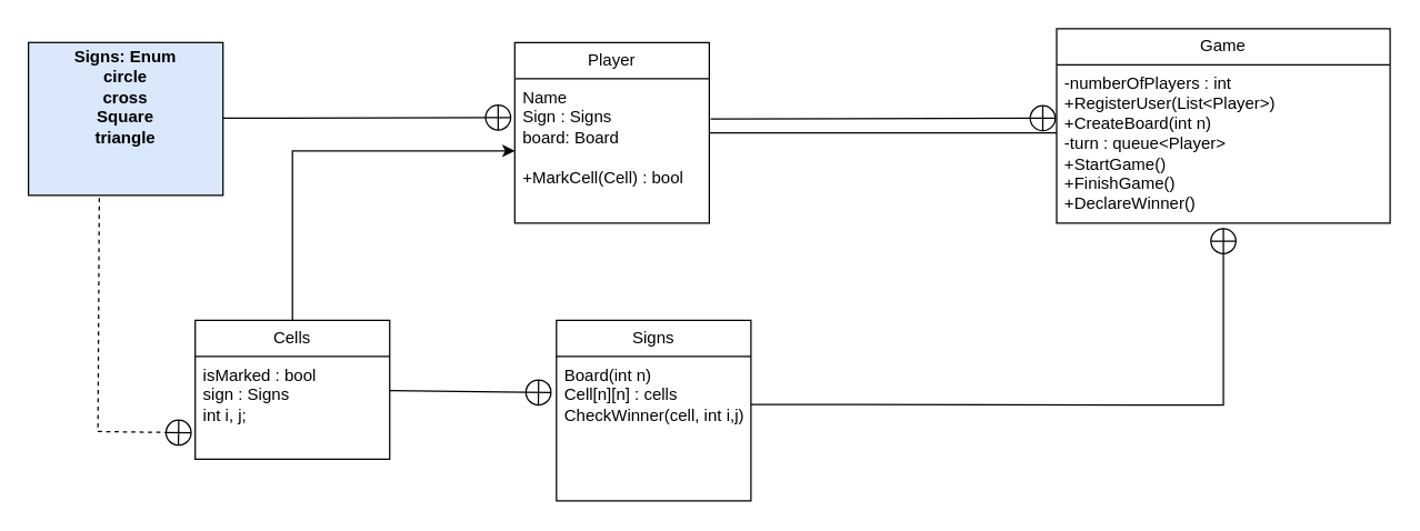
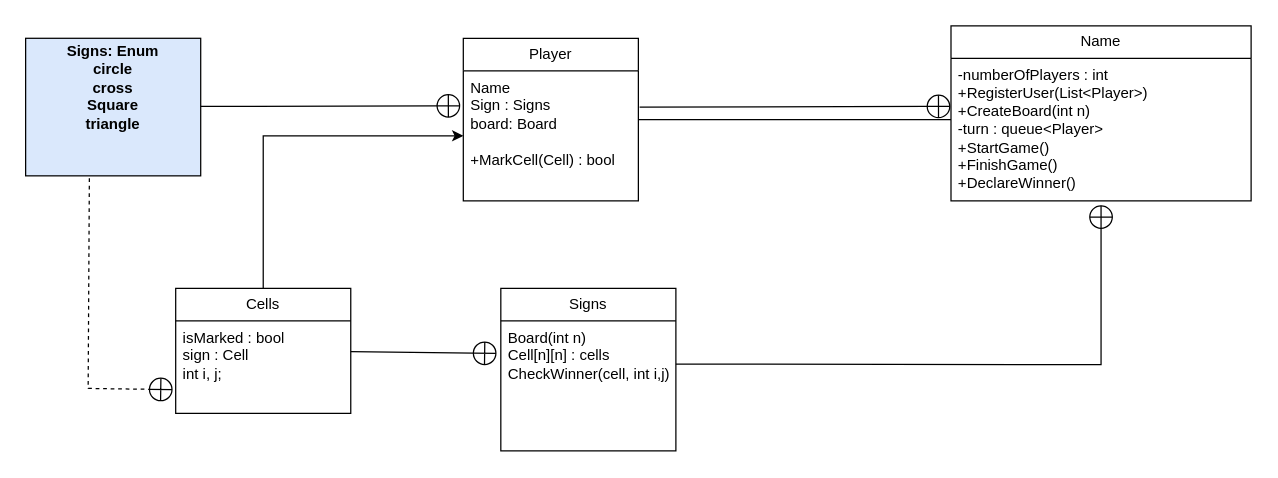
  <mxCell id="0" />
  <mxCell id="1" parent="0" />
  <mxCell id="2" value="&lt;p style=&quot;margin:0px;margin-top:4px;text-align:center;&quot;&gt;&lt;b&gt;Signs: Enum&lt;br&gt;circle&lt;br&gt;cross&lt;br&gt;Square&lt;br&gt;triangle&lt;/b&gt;&lt;/p&gt;" style="verticalAlign=top;align=left;overflow=fill;html=1;whiteSpace=wrap;fillColor=#dae8fc;" vertex="1" parent="1"><mxGeometry x="20" y="30" width="140" height="110" as="geometry" /></mxCell>
  <mxCell id="3" value="Player" style="swimlane;fontStyle=0;childLayout=stackLayout;horizontal=1;startSize=26;fillColor=none;horizontalStack=0;resizeParent=1;resizeParentMax=0;resizeLast=0;collapsible=1;marginBottom=0;whiteSpace=wrap;html=1;" vertex="1" parent="1"><mxGeometry x="370" y="30" width="140" height="130" as="geometry" /></mxCell>
  <mxCell id="4" value="Name&lt;br&gt;Sign : Signs&lt;br&gt;board: Board&lt;br&gt;&lt;br&gt;+MarkCell(Cell) : bool" style="text;strokeColor=none;fillColor=none;align=left;verticalAlign=top;spacingLeft=4;spacingRight=4;overflow=hidden;rotatable=0;points=[[0,0.5],[1,0.5]];portConstraint=eastwest;whiteSpace=wrap;html=1;" vertex="1" parent="3"><mxGeometry y="26" width="140" height="104" as="geometry" /></mxCell>
  <mxCell id="5" value="Signs" style="swimlane;fontStyle=0;childLayout=stackLayout;horizontal=1;startSize=26;fillColor=none;horizontalStack=0;resizeParent=1;resizeParentMax=0;resizeLast=0;collapsible=1;marginBottom=0;whiteSpace=wrap;html=1;" vertex="1" parent="1"><mxGeometry x="400" y="230" width="140" height="130" as="geometry" /></mxCell>
  <mxCell id="6" value="" style="endArrow=circlePlus;startArrow=none;endFill=0;startFill=0;endSize=8;html=1;labelBackgroundColor=none;rounded=0;entryX=-0.021;entryY=0.25;entryDx=0;entryDy=0;entryPerimeter=0;" edge="1" parent="5" target="7"><mxGeometry width="160" relative="1" as="geometry"><mxPoint x="-120" y="50.5" as="sourcePoint" /><mxPoint x="88" y="50" as="targetPoint" /></mxGeometry></mxCell>
  <mxCell id="7" value="Board(int n)&lt;br&gt;Cell[n][n] : cells&lt;div&gt;CheckWinner(cell, int i,j)&lt;br&gt;&lt;br&gt;&lt;/div&gt;" style="text;strokeColor=none;fillColor=none;align=left;verticalAlign=top;spacingLeft=4;spacingRight=4;overflow=hidden;rotatable=0;points=[[0,0.5],[1,0.5]];portConstraint=eastwest;whiteSpace=wrap;html=1;" vertex="1" parent="5"><mxGeometry y="26" width="140" height="104" as="geometry" /></mxCell>
  <mxCell id="8" style="edgeStyle=orthogonalEdgeStyle;rounded=0;orthogonalLoop=1;jettySize=auto;html=1;" edge="1" parent="1" source="9" target="4"><mxGeometry relative="1" as="geometry" /></mxCell>
  <mxCell id="9" value="Cells" style="swimlane;fontStyle=0;childLayout=stackLayout;horizontal=1;startSize=26;fillColor=none;horizontalStack=0;resizeParent=1;resizeParentMax=0;resizeLast=0;collapsible=1;marginBottom=0;whiteSpace=wrap;html=1;" vertex="1" parent="1"><mxGeometry x="140" y="230" width="140" height="100" as="geometry" /></mxCell>
- <mxCell id="10" value="isMarked : bool&lt;br&gt;sign : Signs&lt;div&gt;int i, j;&lt;/div&gt;" style="text;strokeColor=none;fillColor=none;align=left;verticalAlign=top;spacingLeft=4;spacingRight=4;overflow=hidden;rotatable=0;points=[[0,0.5],[1,0.5]];portConstraint=eastwest;whiteSpace=wrap;html=1;" vertex="1" parent="9"><mxGeometry y="26" width="140" height="74" as="geometry" /></mxCell>
- <mxCell id="11" value="Game" style="swimlane;fontStyle=0;childLayout=stackLayout;horizontal=1;startSize=26;fillColor=none;horizontalStack=0;resizeParent=1;resizeParentMax=0;resizeLast=0;collapsible=1;marginBottom=0;whiteSpace=wrap;html=1;" vertex="1" parent="1"><mxGeometry x="760" y="20" width="240" height="140" as="geometry" /></mxCell>
+ <mxCell id="10" value="isMarked : bool&lt;br&gt;sign : Cell&lt;div&gt;int i, j;&lt;/div&gt;" style="text;strokeColor=none;fillColor=none;align=left;verticalAlign=top;spacingLeft=4;spacingRight=4;overflow=hidden;rotatable=0;points=[[0,0.5],[1,0.5]];portConstraint=eastwest;whiteSpace=wrap;html=1;" vertex="1" parent="9"><mxGeometry y="26" width="140" height="74" as="geometry" /></mxCell>
+ <mxCell id="11" value="Name" style="swimlane;fontStyle=0;childLayout=stackLayout;horizontal=1;startSize=26;fillColor=none;horizontalStack=0;resizeParent=1;resizeParentMax=0;resizeLast=0;collapsible=1;marginBottom=0;whiteSpace=wrap;html=1;" vertex="1" parent="1"><mxGeometry x="760" y="20" width="240" height="140" as="geometry" /></mxCell>
  <mxCell id="12" value="&lt;div&gt;-numberOfPlayers : int&lt;br&gt;+RegisterUser(List&amp;lt;Player&amp;gt;)&lt;br&gt;+CreateBoard(int n)&lt;br&gt;-turn : queue&amp;lt;Player&amp;gt;&amp;nbsp;&lt;br&gt;+StartGame()&lt;br&gt;+FinishGame()&lt;br&gt;+DeclareWinner()&lt;br&gt;&lt;br&gt;&lt;/div&gt;" style="text;strokeColor=none;fillColor=none;align=left;verticalAlign=top;spacingLeft=4;spacingRight=4;overflow=hidden;rotatable=0;points=[[0,0.5],[1,0.5]];portConstraint=eastwest;whiteSpace=wrap;html=1;" vertex="1" parent="11"><mxGeometry y="26" width="240" height="114" as="geometry" /></mxCell>
  <mxCell id="13" value="" style="endArrow=circlePlus;startArrow=none;endFill=0;startFill=0;endSize=8;html=1;labelBackgroundColor=none;rounded=0;entryX=-0.014;entryY=0.269;entryDx=0;entryDy=0;entryPerimeter=0;" edge="1" parent="1" target="4"><mxGeometry width="160" relative="1" as="geometry"><mxPoint x="160" y="84.5" as="sourcePoint" /><mxPoint x="320" y="84.5" as="targetPoint" /></mxGeometry></mxCell>
  <mxCell id="14" value="" style="endArrow=circlePlus;startArrow=none;endFill=0;startFill=0;endSize=8;html=1;labelBackgroundColor=none;rounded=0;entryX=-0.014;entryY=0.269;entryDx=0;entryDy=0;entryPerimeter=0;exitX=1.007;exitY=0.279;exitDx=0;exitDy=0;exitPerimeter=0;" edge="1" parent="1" source="4"><mxGeometry width="160" relative="1" as="geometry"><mxPoint x="552" y="85" as="sourcePoint" /><mxPoint x="760" y="84.5" as="targetPoint" /></mxGeometry></mxCell>
  <mxCell id="15" value="" style="endArrow=circlePlus;startArrow=none;endFill=0;startFill=0;endSize=8;html=1;labelBackgroundColor=none;rounded=0;entryX=0.5;entryY=1.026;entryDx=0;entryDy=0;entryPerimeter=0;" edge="1" parent="1" target="12"><mxGeometry width="160" relative="1" as="geometry"><mxPoint x="540" y="290.5" as="sourcePoint" /><mxPoint x="950" y="290" as="targetPoint" /><Array as="points"><mxPoint x="880" y="291" /></Array></mxGeometry></mxCell>
  <mxCell id="16" value="" style="endArrow=circlePlus;startArrow=none;endFill=0;startFill=0;endSize=8;html=1;labelBackgroundColor=none;rounded=0;entryX=-0.014;entryY=0.743;entryDx=0;entryDy=0;entryPerimeter=0;exitX=0.364;exitY=1.018;exitDx=0;exitDy=0;exitPerimeter=0;dashed=1;" edge="1" parent="1" source="2" target="10"><mxGeometry width="160" relative="1" as="geometry"><mxPoint x="50" y="390" as="sourcePoint" /><mxPoint x="258" y="389.5" as="targetPoint" /><Array as="points"><mxPoint x="70" y="310" /></Array></mxGeometry></mxCell>
  <mxCell id="17" value="" style="line;strokeWidth=1;fillColor=none;align=left;verticalAlign=middle;spacingTop=-1;spacingLeft=3;spacingRight=3;rotatable=0;labelPosition=right;points=[];portConstraint=eastwest;strokeColor=inherit;" vertex="1" parent="1"><mxGeometry x="510" y="91" width="250" height="8" as="geometry" /></mxCell>
